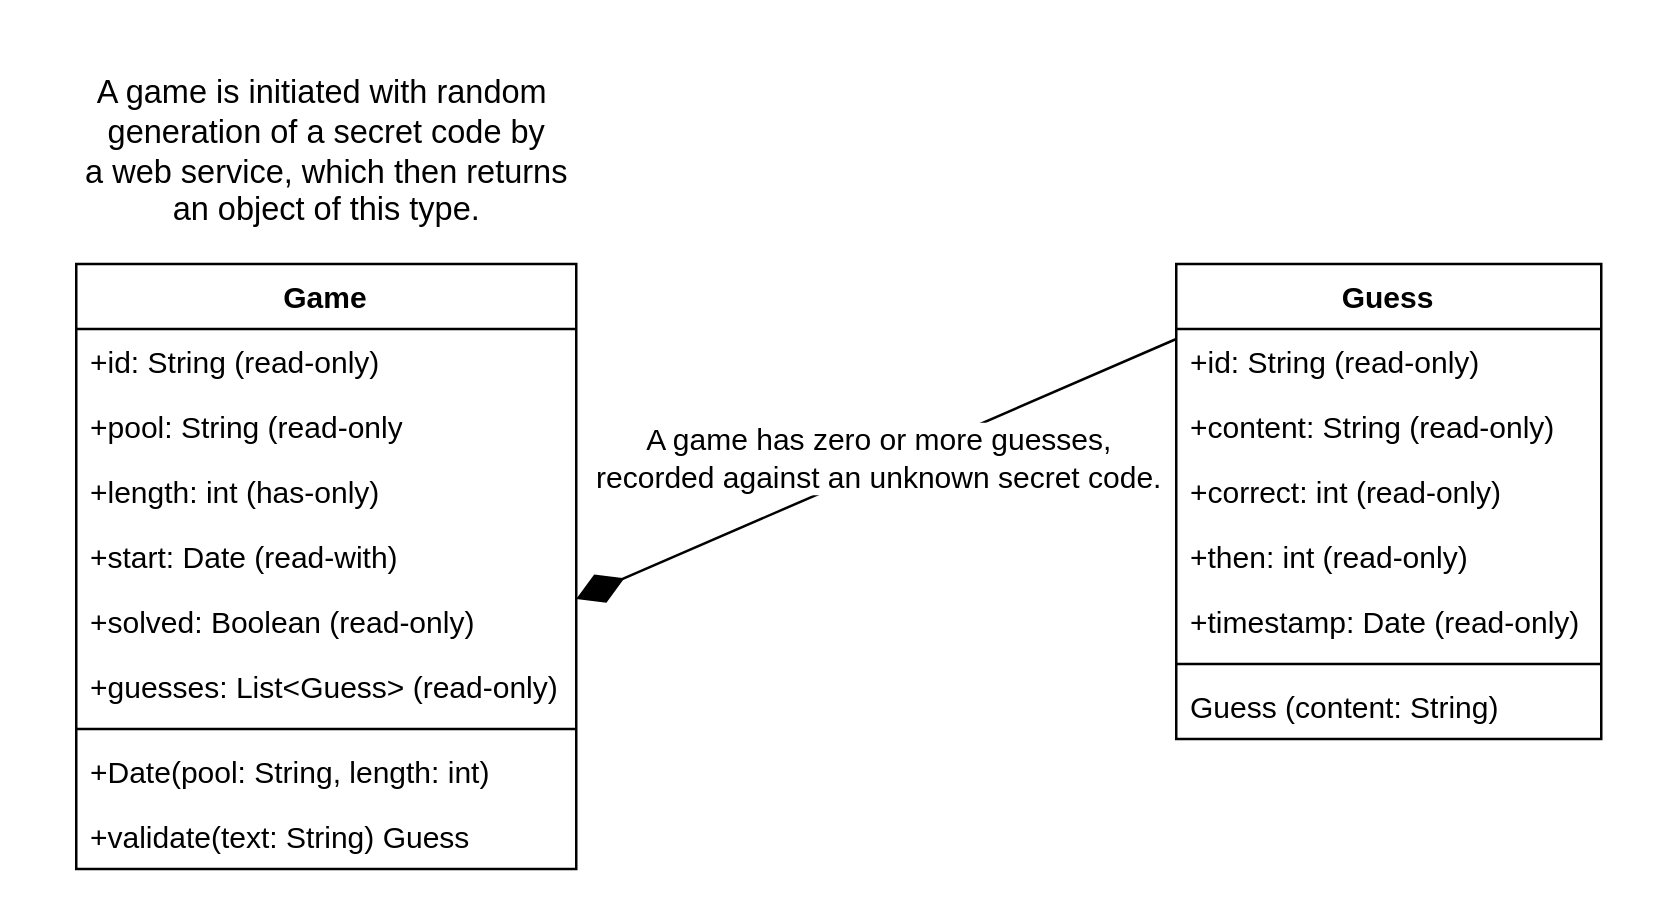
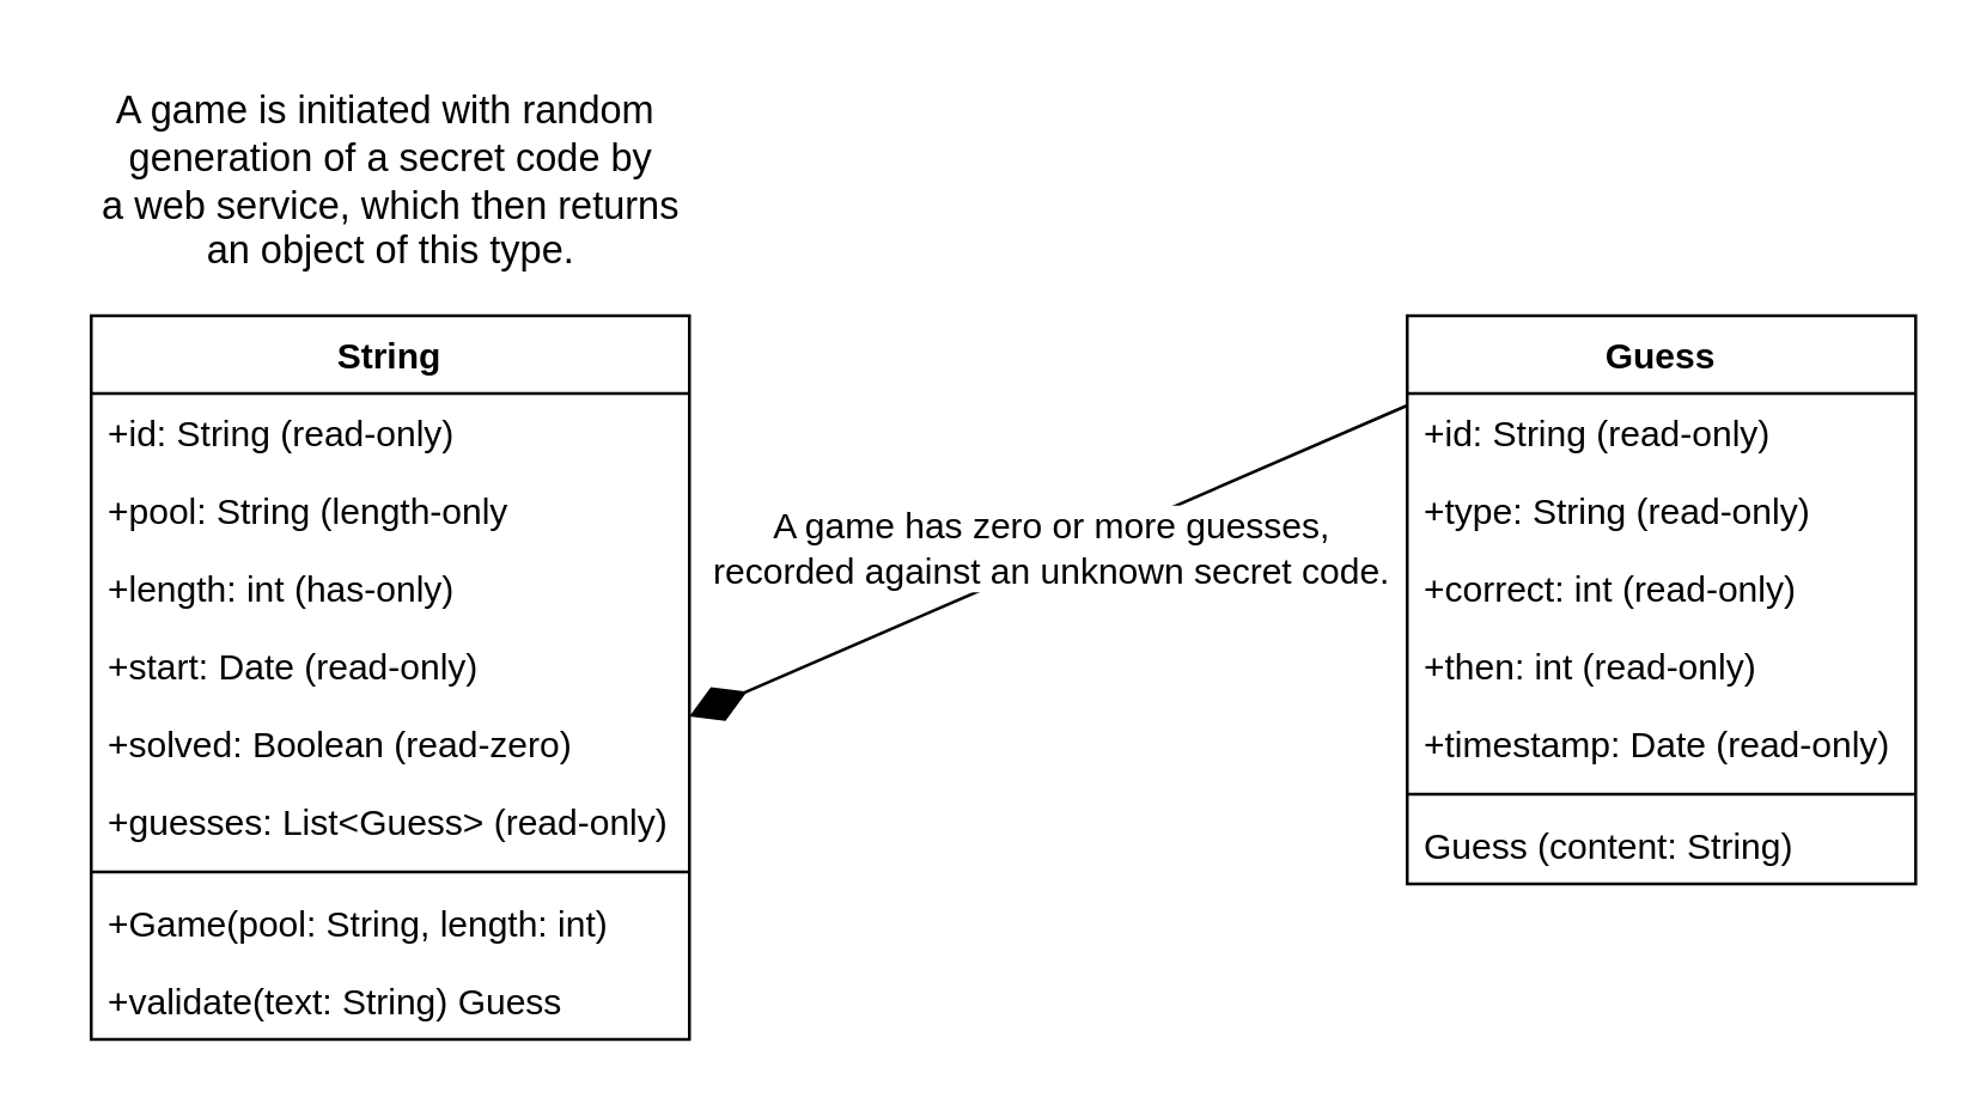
  <mxCell id="0" />
  <mxCell id="1" parent="0" />
- <mxCell id="2" value="Game" style="swimlane;fontStyle=1;align=center;verticalAlign=top;childLayout=stackLayout;horizontal=1;startSize=26;horizontalStack=0;resizeParent=1;resizeParentMax=0;resizeLast=0;collapsible=1;marginBottom=0;whiteSpace=wrap;html=1;" vertex="1" parent="1"><mxGeometry x="30" y="105" width="200" height="242" as="geometry" /></mxCell>
+ <mxCell id="2" value="String" style="swimlane;fontStyle=1;align=center;verticalAlign=top;childLayout=stackLayout;horizontal=1;startSize=26;horizontalStack=0;resizeParent=1;resizeParentMax=0;resizeLast=0;collapsible=1;marginBottom=0;whiteSpace=wrap;html=1;" vertex="1" parent="1"><mxGeometry x="30" y="105" width="200" height="242" as="geometry" /></mxCell>
  <mxCell id="3" value="+id: String (read-only)" style="text;strokeColor=none;fillColor=none;align=left;verticalAlign=top;spacingLeft=4;spacingRight=4;overflow=hidden;rotatable=0;points=[[0,0.5],[1,0.5]];portConstraint=eastwest;whiteSpace=wrap;html=1;" vertex="1" parent="2"><mxGeometry y="26" width="200" height="26" as="geometry" /></mxCell>
- <mxCell id="4" value="+pool: String (read-only" style="text;strokeColor=none;fillColor=none;align=left;verticalAlign=top;spacingLeft=4;spacingRight=4;overflow=hidden;rotatable=0;points=[[0,0.5],[1,0.5]];portConstraint=eastwest;whiteSpace=wrap;html=1;" vertex="1" parent="2"><mxGeometry y="52" width="200" height="26" as="geometry" /></mxCell>
+ <mxCell id="4" value="+pool: String (length-only" style="text;strokeColor=none;fillColor=none;align=left;verticalAlign=top;spacingLeft=4;spacingRight=4;overflow=hidden;rotatable=0;points=[[0,0.5],[1,0.5]];portConstraint=eastwest;whiteSpace=wrap;html=1;" vertex="1" parent="2"><mxGeometry y="52" width="200" height="26" as="geometry" /></mxCell>
  <mxCell id="5" value="+length: int (has-only)" style="text;strokeColor=none;fillColor=none;align=left;verticalAlign=top;spacingLeft=4;spacingRight=4;overflow=hidden;rotatable=0;points=[[0,0.5],[1,0.5]];portConstraint=eastwest;whiteSpace=wrap;html=1;" vertex="1" parent="2"><mxGeometry y="78" width="200" height="26" as="geometry" /></mxCell>
- <mxCell id="6" value="+start: Date (read-with)" style="text;strokeColor=none;fillColor=none;align=left;verticalAlign=top;spacingLeft=4;spacingRight=4;overflow=hidden;rotatable=0;points=[[0,0.5],[1,0.5]];portConstraint=eastwest;whiteSpace=wrap;html=1;" vertex="1" parent="2"><mxGeometry y="104" width="200" height="26" as="geometry" /></mxCell>
- <mxCell id="7" value="+solved: Boolean (read-only)" style="text;strokeColor=none;fillColor=none;align=left;verticalAlign=top;spacingLeft=4;spacingRight=4;overflow=hidden;rotatable=0;points=[[0,0.5],[1,0.5]];portConstraint=eastwest;whiteSpace=wrap;html=1;" vertex="1" parent="2"><mxGeometry y="130" width="200" height="26" as="geometry" /></mxCell>
+ <mxCell id="6" value="+start: Date (read-only)" style="text;strokeColor=none;fillColor=none;align=left;verticalAlign=top;spacingLeft=4;spacingRight=4;overflow=hidden;rotatable=0;points=[[0,0.5],[1,0.5]];portConstraint=eastwest;whiteSpace=wrap;html=1;" vertex="1" parent="2"><mxGeometry y="104" width="200" height="26" as="geometry" /></mxCell>
+ <mxCell id="7" value="+solved: Boolean (read-zero)" style="text;strokeColor=none;fillColor=none;align=left;verticalAlign=top;spacingLeft=4;spacingRight=4;overflow=hidden;rotatable=0;points=[[0,0.5],[1,0.5]];portConstraint=eastwest;whiteSpace=wrap;html=1;" vertex="1" parent="2"><mxGeometry y="130" width="200" height="26" as="geometry" /></mxCell>
  <mxCell id="8" value="+guesses: List&amp;lt;Guess&amp;gt; (read-only)" style="text;strokeColor=none;fillColor=none;align=left;verticalAlign=top;spacingLeft=4;spacingRight=4;overflow=hidden;rotatable=0;points=[[0,0.5],[1,0.5]];portConstraint=eastwest;whiteSpace=wrap;html=1;" vertex="1" parent="2"><mxGeometry y="156" width="200" height="26" as="geometry" /></mxCell>
  <mxCell id="9" value="" style="line;strokeWidth=1;fillColor=none;align=left;verticalAlign=middle;spacingTop=-1;spacingLeft=3;spacingRight=3;rotatable=0;labelPosition=right;points=[];portConstraint=eastwest;strokeColor=inherit;" vertex="1" parent="2"><mxGeometry y="182" width="200" height="8" as="geometry" /></mxCell>
- <mxCell id="10" value="+Date(pool: String, length: int)" style="text;strokeColor=none;fillColor=none;align=left;verticalAlign=top;spacingLeft=4;spacingRight=4;overflow=hidden;rotatable=0;points=[[0,0.5],[1,0.5]];portConstraint=eastwest;whiteSpace=wrap;html=1;" vertex="1" parent="2"><mxGeometry y="190" width="200" height="26" as="geometry" /></mxCell>
+ <mxCell id="10" value="+Game(pool: String, length: int)" style="text;strokeColor=none;fillColor=none;align=left;verticalAlign=top;spacingLeft=4;spacingRight=4;overflow=hidden;rotatable=0;points=[[0,0.5],[1,0.5]];portConstraint=eastwest;whiteSpace=wrap;html=1;" vertex="1" parent="2"><mxGeometry y="190" width="200" height="26" as="geometry" /></mxCell>
  <mxCell id="11" value="+validate(text: String) Guess" style="text;strokeColor=none;fillColor=none;align=left;verticalAlign=top;spacingLeft=4;spacingRight=4;overflow=hidden;rotatable=0;points=[[0,0.5],[1,0.5]];portConstraint=eastwest;whiteSpace=wrap;html=1;" vertex="1" parent="2"><mxGeometry y="216" width="200" height="26" as="geometry" /></mxCell>
  <mxCell id="12" value="Guess" style="swimlane;fontStyle=1;align=center;verticalAlign=top;childLayout=stackLayout;horizontal=1;startSize=26;horizontalStack=0;resizeParent=1;resizeParentMax=0;resizeLast=0;collapsible=1;marginBottom=0;whiteSpace=wrap;html=1;" vertex="1" parent="1"><mxGeometry x="470" y="105" width="170" height="190" as="geometry" /></mxCell>
  <mxCell id="13" value="+id: String (read-only)" style="text;strokeColor=none;fillColor=none;align=left;verticalAlign=top;spacingLeft=4;spacingRight=4;overflow=hidden;rotatable=0;points=[[0,0.5],[1,0.5]];portConstraint=eastwest;whiteSpace=wrap;html=1;" vertex="1" parent="12"><mxGeometry y="26" width="170" height="26" as="geometry" /></mxCell>
- <mxCell id="14" value="+content: String (read-only)" style="text;strokeColor=none;fillColor=none;align=left;verticalAlign=top;spacingLeft=4;spacingRight=4;overflow=hidden;rotatable=0;points=[[0,0.5],[1,0.5]];portConstraint=eastwest;whiteSpace=wrap;html=1;" vertex="1" parent="12"><mxGeometry y="52" width="170" height="26" as="geometry" /></mxCell>
+ <mxCell id="14" value="+type: String (read-only)" style="text;strokeColor=none;fillColor=none;align=left;verticalAlign=top;spacingLeft=4;spacingRight=4;overflow=hidden;rotatable=0;points=[[0,0.5],[1,0.5]];portConstraint=eastwest;whiteSpace=wrap;html=1;" vertex="1" parent="12"><mxGeometry y="52" width="170" height="26" as="geometry" /></mxCell>
  <mxCell id="15" value="+correct: int (read-only)" style="text;strokeColor=none;fillColor=none;align=left;verticalAlign=top;spacingLeft=4;spacingRight=4;overflow=hidden;rotatable=0;points=[[0,0.5],[1,0.5]];portConstraint=eastwest;whiteSpace=wrap;html=1;" vertex="1" parent="12"><mxGeometry y="78" width="170" height="26" as="geometry" /></mxCell>
  <mxCell id="16" value="+then: int (read-only)" style="text;strokeColor=none;fillColor=none;align=left;verticalAlign=top;spacingLeft=4;spacingRight=4;overflow=hidden;rotatable=0;points=[[0,0.5],[1,0.5]];portConstraint=eastwest;whiteSpace=wrap;html=1;" vertex="1" parent="12"><mxGeometry y="104" width="170" height="26" as="geometry" /></mxCell>
  <mxCell id="17" value="+timestamp: Date (read-only)" style="text;strokeColor=none;fillColor=none;align=left;verticalAlign=top;spacingLeft=4;spacingRight=4;overflow=hidden;rotatable=0;points=[[0,0.5],[1,0.5]];portConstraint=eastwest;whiteSpace=wrap;html=1;" vertex="1" parent="12"><mxGeometry y="130" width="170" height="26" as="geometry" /></mxCell>
  <mxCell id="18" value="" style="line;strokeWidth=1;fillColor=none;align=left;verticalAlign=middle;spacingTop=-1;spacingLeft=3;spacingRight=3;rotatable=0;labelPosition=right;points=[];portConstraint=eastwest;strokeColor=inherit;" vertex="1" parent="12"><mxGeometry y="156" width="170" height="8" as="geometry" /></mxCell>
  <mxCell id="19" value="Guess (content: String)" style="text;align=left;verticalAlign=top;spacingLeft=4;spacingRight=4;overflow=hidden;rotatable=0;points=[[0,0.5],[1,0.5]];portConstraint=eastwest;whiteSpace=wrap;html=1;" vertex="1" parent="12"><mxGeometry y="164" width="170" height="26" as="geometry" /></mxCell>
  <mxCell id="20" value="" style="endArrow=diamondThin;endFill=1;endSize=18;html=1;rounded=0;exitX=0;exitY=0.5;exitDx=0;exitDy=0;entryX=1;entryY=0.5;entryDx=0;entryDy=0;strokeWidth=1;elbow=vertical;" edge="1" parent="1"><mxGeometry width="160" relative="1" as="geometry"><mxPoint x="470" y="135" as="sourcePoint" /><mxPoint x="230" y="239" as="targetPoint" /></mxGeometry></mxCell>
  <mxCell id="21" value="A game has zero or more guesses,&lt;br style=&quot;font-size: 12px;&quot;&gt;recorded against an unknown secret code." style="edgeLabel;html=1;align=center;verticalAlign=middle;resizable=0;points=[];fontSize=12;" vertex="1" connectable="0" parent="20"><mxGeometry x="0.247" y="2" relative="1" as="geometry"><mxPoint x="29" y="-19" as="offset" /></mxGeometry></mxCell>
  <mxCell id="22" value="A game is initiated with random&amp;nbsp;&lt;br style=&quot;font-size: 13px;&quot;&gt;generation of a secret code by&lt;br style=&quot;font-size: 13px;&quot;&gt;a web service, which then returns&lt;br style=&quot;font-size: 13px;&quot;&gt;an object of this type.&lt;br style=&quot;font-size: 13px;&quot;&gt;" style="text;html=1;align=center;verticalAlign=middle;resizable=0;points=[];autosize=1;strokeColor=none;fillColor=none;fontSize=13;" vertex="1" parent="1"><mxGeometry x="20" y="20" width="220" height="80" as="geometry" /></mxCell>
